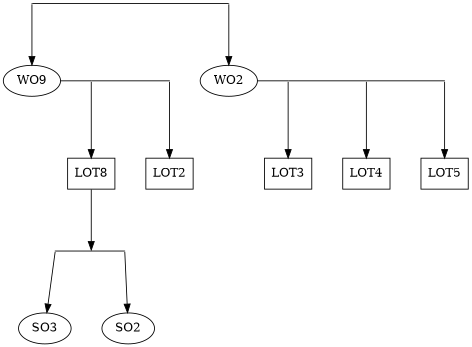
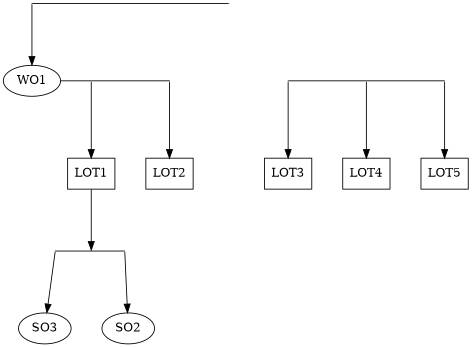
  digraph {
    nodesep=0.5
    rankdir=TB
    ranksep=1
    node [shape=point]
    dot1 [width=0]
    dot2 [width=0]
    dot21 [width=0]
-   WO1 [label=WO9 shape=""]
+   WO1 [shape=""]
    dot22 [width=0]
    dot31 [width=0]
    dot32 [width=0]
    dot33 [width=0]
    dot23 [width=0]
-   WO2 [shape=""]
    dot24 [width=0]
    dot25 [width=0]
-   LOT1 [shape=rect label=LOT8]
+   LOT1 [shape=rect]
    LOT2 [shape=rect]
    n15 [label=SO3 shape=""]
    SO2 [shape=""]
    LOT3 [shape=rect]
    LOT4 [shape=rect]
    LOT5 [shape=rect]
    subgraph sub_1 {
      rank=same
      dot1
      dot2
    }
    subgraph sub_2 {
      rank=same
      dot21
      WO1
      dot22
    }
    subgraph sub_3 {
      rank=same
      dot31
      dot32
      dot33
    }
    subgraph sub_4 {
      rank=same
      dot23
-     WO2
      dot24
      dot25
    }
    dot1 -> dot2 [arrowhead=none]
    dot1 -> WO1 [weight=20]
-   dot2 -> WO2 [weight=20]
    dot21 -> dot22 [arrowhead=none]
    dot21 -> LOT1 [weight=20]
    WO1 -> dot21 [arrowhead=none]
    dot22 -> LOT2 [weight=20]
    dot31 -> dot32 [arrowhead=none]
    dot31 -> n15
    dot32 -> dot33 [arrowhead=none]
    dot33 -> SO2
    dot23 -> dot24 [arrowhead=none]
    dot23 -> LOT3 [weight=20]
-   WO2 -> dot23 [arrowhead=none]
    dot24 -> dot25 [arrowhead=none]
    dot24 -> LOT4 [weight=20]
    dot25 -> LOT5 [weight=20]
    LOT1 -> dot32
  }
